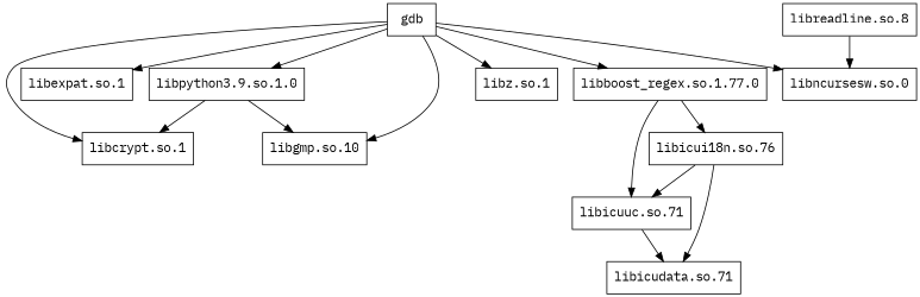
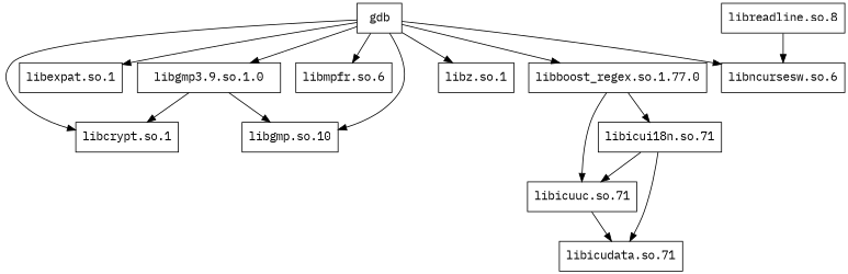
  digraph {
    fontname="IBM Plex Mono"
    node [fontname="IBM Plex Mono" shape=rect]
    edge [fontname="IBM Plex Mono"]
    gdb
    "libboost_regex.so.1.77.0"
    "libcrypt.so.1"
    "libexpat.so.1"
    "libgmp.so.10"
-   "libncursesw.so.6" [label="libncursesw.so.0"]
-   "libpython3.9.so.1.0"
+   "libmpfr.so.6"
+   "libncursesw.so.6"
+   "libpython3.9.so.1.0" [label="libgmp3.9.so.1.0"]
    "libz.so.1"
-   "libicui18n.so.71" [label="libicui18n.so.76"]
+   "libicui18n.so.71"
    "libicuuc.so.71"
    "libreadline.so.8"
    "libicudata.so.71"
    gdb -> "libboost_regex.so.1.77.0"
    gdb -> "libcrypt.so.1"
    gdb -> "libexpat.so.1"
    gdb -> "libgmp.so.10"
+   gdb -> "libmpfr.so.6"
    gdb -> "libncursesw.so.6"
    gdb -> "libpython3.9.so.1.0"
    gdb -> "libz.so.1"
    "libboost_regex.so.1.77.0" -> "libicui18n.so.71"
    "libboost_regex.so.1.77.0" -> "libicuuc.so.71"
    "libpython3.9.so.1.0" -> "libcrypt.so.1"
    "libpython3.9.so.1.0" -> "libgmp.so.10"
    "libicui18n.so.71" -> "libicuuc.so.71"
    "libicui18n.so.71" -> "libicudata.so.71"
    "libicuuc.so.71" -> "libicudata.so.71"
    "libreadline.so.8" -> "libncursesw.so.6"
  }
